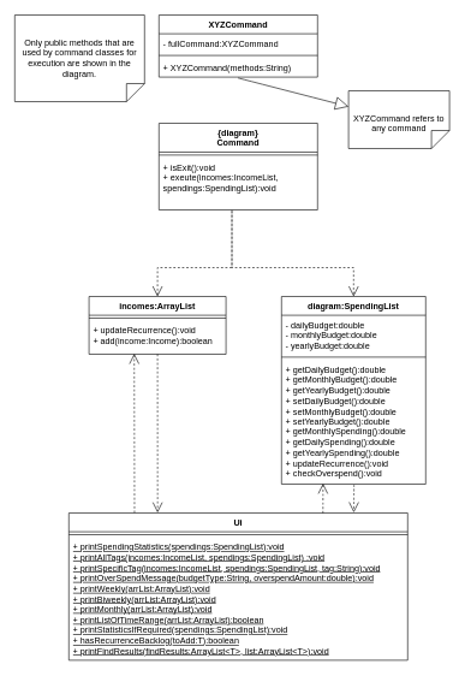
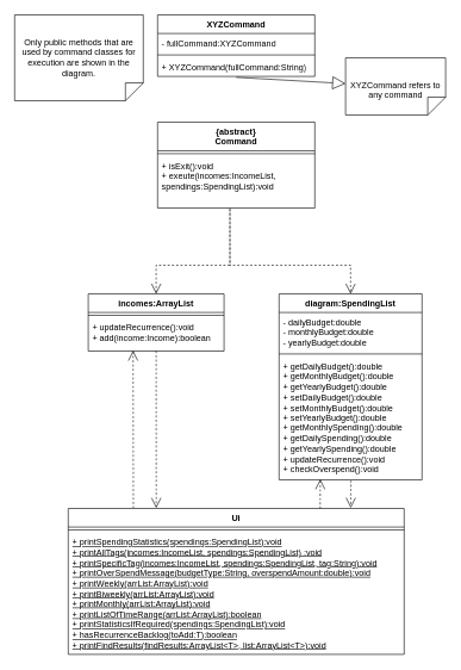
  <mxCell id="0" />
  <mxCell id="1" parent="0" />
  <mxCell id="2" value="XYZCommand" style="swimlane;fontStyle=1;align=center;verticalAlign=top;childLayout=stackLayout;horizontal=1;startSize=26;horizontalStack=0;resizeParent=1;resizeParentMax=0;resizeLast=0;collapsible=1;marginBottom=0;whiteSpace=wrap;html=1;" vertex="1" parent="1"><mxGeometry x="220" y="20" width="220" height="86" as="geometry" /></mxCell>
  <mxCell id="3" value="- fullCommand:XYZCommand" style="text;strokeColor=none;fillColor=none;align=left;verticalAlign=top;spacingLeft=4;spacingRight=4;overflow=hidden;rotatable=0;points=[[0,0.5],[1,0.5]];portConstraint=eastwest;whiteSpace=wrap;html=1;" vertex="1" parent="2"><mxGeometry y="26" width="220" height="26" as="geometry" /></mxCell>
  <mxCell id="4" value="" style="line;strokeWidth=1;fillColor=none;align=left;verticalAlign=middle;spacingTop=-1;spacingLeft=3;spacingRight=3;rotatable=0;labelPosition=right;points=[];portConstraint=eastwest;strokeColor=inherit;" vertex="1" parent="2"><mxGeometry y="52" width="220" height="8" as="geometry" /></mxCell>
- <mxCell id="5" value="+ XYZCommand(methods:String)" style="text;strokeColor=none;fillColor=none;align=left;verticalAlign=top;spacingLeft=4;spacingRight=4;overflow=hidden;rotatable=0;points=[[0,0.5],[1,0.5]];portConstraint=eastwest;whiteSpace=wrap;html=1;" vertex="1" parent="2"><mxGeometry y="60" width="220" height="26" as="geometry" /></mxCell>
- <mxCell id="6" value="XYZCommand refers to any command" style="shape=note2;boundedLbl=1;whiteSpace=wrap;html=1;size=25;verticalAlign=top;align=center;flipV=1;" vertex="1" parent="1"><mxGeometry x="483" y="125" width="140" height="80" as="geometry" /></mxCell>
+ <mxCell id="5" value="+ XYZCommand(fullCommand:String)" style="text;strokeColor=none;fillColor=none;align=left;verticalAlign=top;spacingLeft=4;spacingRight=4;overflow=hidden;rotatable=0;points=[[0,0.5],[1,0.5]];portConstraint=eastwest;whiteSpace=wrap;html=1;" vertex="1" parent="2"><mxGeometry y="60" width="220" height="26" as="geometry" /></mxCell>
+ <mxCell id="6" value="XYZCommand refers to any command" style="shape=note2;boundedLbl=1;whiteSpace=wrap;html=1;size=25;verticalAlign=top;align=center;flipV=1;" vertex="1" parent="1"><mxGeometry x="483" y="80" width="140" height="80" as="geometry" /></mxCell>
  <mxCell id="7" value="" style="endArrow=open;endSize=12;dashed=1;html=1;rounded=0;fontSize=12;exitX=0.46;exitY=1.03;exitDx=0;exitDy=0;entryX=0.5;entryY=0;entryDx=0;entryDy=0;edgeStyle=orthogonalEdgeStyle;exitPerimeter=0;" edge="1" parent="1" source="21" target="13"><mxGeometry width="160" relative="1" as="geometry"><mxPoint x="460" y="252.47" as="sourcePoint" /><mxPoint x="530" y="207" as="targetPoint" /><Array as="points"><mxPoint x="321" y="370" /><mxPoint x="218" y="370" /></Array></mxGeometry></mxCell>
  <mxCell id="8" value="" style="endArrow=open;endSize=12;dashed=1;html=1;rounded=0;fontSize=12;exitX=0.46;exitY=1.005;exitDx=0;exitDy=0;entryX=0.5;entryY=0;entryDx=0;entryDy=0;edgeStyle=orthogonalEdgeStyle;exitPerimeter=0;" edge="1" parent="1" source="21" target="9"><mxGeometry width="160" relative="1" as="geometry"><mxPoint x="504" y="250" as="sourcePoint" /><mxPoint x="530" y="315" as="targetPoint" /><Array as="points"><mxPoint x="321" y="370" /><mxPoint x="490" y="370" /></Array></mxGeometry></mxCell>
  <mxCell id="9" value="diagram:SpendingList" style="swimlane;fontStyle=1;align=center;verticalAlign=top;childLayout=stackLayout;horizontal=1;startSize=26;horizontalStack=0;resizeParent=1;resizeParentMax=0;resizeLast=0;collapsible=1;marginBottom=0;whiteSpace=wrap;html=1;" vertex="1" parent="1"><mxGeometry x="390" y="410" width="200" height="260" as="geometry" /></mxCell>
  <mxCell id="10" value="- dailyBudget:double&lt;div&gt;- monthlyBudget:double&lt;/div&gt;&lt;div&gt;- yearlyBudget:double&lt;/div&gt;" style="text;strokeColor=none;fillColor=none;align=left;verticalAlign=top;spacingLeft=4;spacingRight=4;overflow=hidden;rotatable=0;points=[[0,0.5],[1,0.5]];portConstraint=eastwest;whiteSpace=wrap;html=1;" vertex="1" parent="9"><mxGeometry y="26" width="200" height="54" as="geometry" /></mxCell>
  <mxCell id="11" value="" style="line;strokeWidth=1;fillColor=none;align=left;verticalAlign=middle;spacingTop=-1;spacingLeft=3;spacingRight=3;rotatable=0;labelPosition=right;points=[];portConstraint=eastwest;strokeColor=inherit;" vertex="1" parent="9"><mxGeometry y="80" width="200" height="8" as="geometry" /></mxCell>
  <mxCell id="12" value="+ getDailyBudget():double&lt;div&gt;+ getMonthlyBudget():double&lt;/div&gt;&lt;div&gt;+ getYearlyBudget():double&lt;/div&gt;&lt;div&gt;+ setDailyBudget():double&lt;/div&gt;&lt;div&gt;+ setMonthlyBudget():double&lt;/div&gt;&lt;div&gt;+ setYearlyBudget():double&lt;/div&gt;&lt;div&gt;+ getMonthlySpending():double&lt;/div&gt;&lt;div&gt;+ getDailySpending():double&lt;/div&gt;&lt;div&gt;+ getYearlySpending():double&lt;/div&gt;&lt;div&gt;+ updateRecurrence():void&lt;/div&gt;&lt;div&gt;+ checkOverspend():void&lt;/div&gt;" style="text;strokeColor=none;fillColor=none;align=left;verticalAlign=top;spacingLeft=4;spacingRight=4;overflow=hidden;rotatable=0;points=[[0,0.5],[1,0.5]];portConstraint=eastwest;whiteSpace=wrap;html=1;" vertex="1" parent="9"><mxGeometry y="88" width="200" height="172" as="geometry" /></mxCell>
  <mxCell id="13" value="incomes:ArrayList" style="swimlane;fontStyle=1;align=center;verticalAlign=top;childLayout=stackLayout;horizontal=1;startSize=26;horizontalStack=0;resizeParent=1;resizeParentMax=0;resizeLast=0;collapsible=1;marginBottom=0;whiteSpace=wrap;html=1;" vertex="1" parent="1"><mxGeometry x="123" y="410" width="190" height="80" as="geometry" /></mxCell>
  <mxCell id="14" value="" style="line;strokeWidth=1;fillColor=none;align=left;verticalAlign=middle;spacingTop=-1;spacingLeft=3;spacingRight=3;rotatable=0;labelPosition=right;points=[];portConstraint=eastwest;strokeColor=inherit;" vertex="1" parent="13"><mxGeometry y="26" width="190" height="8" as="geometry" /></mxCell>
  <mxCell id="15" value="+ updateRecurrence():void&lt;div&gt;+ add(income:Income):boolean&lt;br&gt;&lt;div&gt;&lt;br&gt;&lt;/div&gt;&lt;/div&gt;" style="text;strokeColor=none;fillColor=none;align=left;verticalAlign=top;spacingLeft=4;spacingRight=4;overflow=hidden;rotatable=0;points=[[0,0.5],[1,0.5]];portConstraint=eastwest;whiteSpace=wrap;html=1;" vertex="1" parent="13"><mxGeometry y="34" width="190" height="46" as="geometry" /></mxCell>
  <mxCell id="16" value="Ui" style="swimlane;fontStyle=1;align=center;verticalAlign=top;childLayout=stackLayout;horizontal=1;startSize=26;horizontalStack=0;resizeParent=1;resizeParentMax=0;resizeLast=0;collapsible=1;marginBottom=0;whiteSpace=wrap;html=1;" vertex="1" parent="1"><mxGeometry x="95" y="710" width="470" height="204" as="geometry" /></mxCell>
  <mxCell id="17" value="" style="line;strokeWidth=1;fillColor=none;align=left;verticalAlign=middle;spacingTop=-1;spacingLeft=3;spacingRight=3;rotatable=0;labelPosition=right;points=[];portConstraint=eastwest;strokeColor=inherit;" vertex="1" parent="16"><mxGeometry y="26" width="470" height="8" as="geometry" /></mxCell>
  <mxCell id="18" value="&lt;u&gt;+ printSpendingStatistics(spendings:SpendingList):void&lt;/u&gt;&lt;div&gt;&lt;u&gt;+ printAllTags(incomes:IncomeList, spendings:SpendingList) :void&lt;/u&gt;&lt;/div&gt;&lt;div&gt;&lt;u&gt;+ printSpecificTag(incomes:IncomeList, spendings:SpendingList, tag:String):void&lt;/u&gt;&lt;/div&gt;&lt;div&gt;&lt;u&gt;+ printOverSpendMessage(budgetType:String, overspendAmount:double):void&lt;/u&gt;&lt;/div&gt;&lt;div&gt;&lt;u&gt;+ printWeekly(arrList:ArrayList):void&lt;/u&gt;&lt;/div&gt;&lt;div&gt;&lt;u&gt;+ printBiweekly(arrList:ArrayList):void&lt;/u&gt;&lt;u&gt;&lt;br&gt;&lt;/u&gt;&lt;/div&gt;&lt;div&gt;&lt;u&gt;+ printMonthly(arrList:ArrayList):void&lt;/u&gt;&lt;u&gt;&lt;br&gt;&lt;/u&gt;&lt;/div&gt;&lt;div&gt;&lt;u&gt;+ printListOfTimeRange(arrList:ArrayList):boolean&lt;/u&gt;&lt;u&gt;&lt;br&gt;&lt;/u&gt;&lt;/div&gt;&lt;div&gt;&lt;u&gt;+ printStatisticsIfRequired(spendings:SpendingList):void&lt;/u&gt;&lt;/div&gt;&lt;div&gt;&lt;u&gt;+ hasRecurrenceBacklog(toAdd:T):boolean&lt;/u&gt;&lt;/div&gt;&lt;div&gt;&lt;u&gt;+ printFindResults(findResults:ArrayList&amp;lt;T&amp;gt;, list:ArrayList&amp;lt;T&amp;gt;):void&lt;/u&gt;&lt;/div&gt;" style="text;strokeColor=none;fillColor=none;align=left;verticalAlign=top;spacingLeft=4;spacingRight=4;overflow=hidden;rotatable=0;points=[[0,0.5],[1,0.5]];portConstraint=eastwest;whiteSpace=wrap;html=1;" vertex="1" parent="16"><mxGeometry y="34" width="470" height="170" as="geometry" /></mxCell>
- <mxCell id="19" value="&lt;div&gt;{diagram}&lt;/div&gt;Command" style="swimlane;fontStyle=1;align=center;verticalAlign=top;childLayout=stackLayout;horizontal=1;startSize=40;horizontalStack=0;resizeParent=1;resizeParentMax=0;resizeLast=0;collapsible=1;marginBottom=0;whiteSpace=wrap;html=1;" vertex="1" parent="1"><mxGeometry x="220" y="170" width="220" height="120" as="geometry"><mxRectangle x="290" y="170" width="100" height="30" as="alternateBounds" /></mxGeometry></mxCell>
+ <mxCell id="19" value="&lt;div&gt;{abstract}&lt;/div&gt;Command" style="swimlane;fontStyle=1;align=center;verticalAlign=top;childLayout=stackLayout;horizontal=1;startSize=40;horizontalStack=0;resizeParent=1;resizeParentMax=0;resizeLast=0;collapsible=1;marginBottom=0;whiteSpace=wrap;html=1;" vertex="1" parent="1"><mxGeometry x="220" y="170" width="220" height="120" as="geometry"><mxRectangle x="290" y="170" width="100" height="30" as="alternateBounds" /></mxGeometry></mxCell>
  <mxCell id="20" value="" style="line;strokeWidth=1;fillColor=none;align=left;verticalAlign=middle;spacingTop=-1;spacingLeft=3;spacingRight=3;rotatable=0;labelPosition=right;points=[];portConstraint=eastwest;strokeColor=inherit;" vertex="1" parent="19"><mxGeometry y="40" width="220" height="8" as="geometry" /></mxCell>
  <mxCell id="21" value="+ isExit():void&lt;div&gt;+ exeute(incomes:IncomeList, spendings:SpendingList):void&lt;/div&gt;" style="text;strokeColor=none;fillColor=none;align=left;verticalAlign=top;spacingLeft=4;spacingRight=4;overflow=hidden;rotatable=0;points=[[0,0.5],[1,0.5]];portConstraint=eastwest;whiteSpace=wrap;html=1;" vertex="1" parent="19"><mxGeometry y="48" width="220" height="72" as="geometry" /></mxCell>
  <mxCell id="22" value="" style="endArrow=block;endSize=16;endFill=0;html=1;rounded=0;fontSize=12;curved=1;exitX=0.499;exitY=1.049;exitDx=0;exitDy=0;exitPerimeter=0;" edge="1" parent="1" source="5" target="6"><mxGeometry width="160" relative="1" as="geometry"><mxPoint x="340" y="120" as="sourcePoint" /><mxPoint x="410" y="30" as="targetPoint" /></mxGeometry></mxCell>
  <mxCell id="23" value="Only public methods that are used by command classes for execution are shown in the diagram." style="shape=note2;boundedLbl=1;whiteSpace=wrap;html=1;size=25;verticalAlign=top;align=center;flipV=1;" vertex="1" parent="1"><mxGeometry x="20" y="20" width="180" height="120" as="geometry" /></mxCell>
  <mxCell id="24" value="" style="endArrow=open;endSize=12;dashed=1;html=1;rounded=0;fontSize=12;curved=1;exitX=0.113;exitY=-0.002;exitDx=0;exitDy=0;exitPerimeter=0;entryX=0.13;entryY=0.984;entryDx=0;entryDy=0;entryPerimeter=0;" edge="1" parent="1"><mxGeometry width="160" relative="1" as="geometry"><mxPoint x="186.11" y="709.592" as="sourcePoint" /><mxPoint x="185.7" y="489.264" as="targetPoint" /></mxGeometry></mxCell>
  <mxCell id="25" value="" style="endArrow=open;endSize=12;dashed=1;html=1;rounded=0;fontSize=12;curved=1;exitX=0.75;exitY=0;exitDx=0;exitDy=0;entryX=0.288;entryY=0.995;entryDx=0;entryDy=0;entryPerimeter=0;" edge="1" parent="1" source="16" target="12"><mxGeometry width="160" relative="1" as="geometry"><mxPoint x="443" y="630" as="sourcePoint" /><mxPoint x="603" y="630" as="targetPoint" /></mxGeometry></mxCell>
  <mxCell id="26" value="" style="endArrow=open;endSize=12;dashed=1;html=1;rounded=0;fontSize=12;curved=1;exitX=0.503;exitY=1.006;exitDx=0;exitDy=0;exitPerimeter=0;entryX=0.841;entryY=-0.004;entryDx=0;entryDy=0;entryPerimeter=0;" edge="1" parent="1" source="12" target="16"><mxGeometry width="160" relative="1" as="geometry"><mxPoint x="443" y="630" as="sourcePoint" /><mxPoint x="603" y="630" as="targetPoint" /></mxGeometry></mxCell>
  <mxCell id="27" value="" style="endArrow=open;endSize=12;dashed=1;html=1;rounded=0;fontSize=12;curved=1;entryX=0.262;entryY=-0.003;entryDx=0;entryDy=0;entryPerimeter=0;" edge="1" parent="1" source="15" target="16"><mxGeometry width="160" relative="1" as="geometry"><mxPoint x="213" y="600" as="sourcePoint" /><mxPoint x="373" y="600" as="targetPoint" /></mxGeometry></mxCell>
